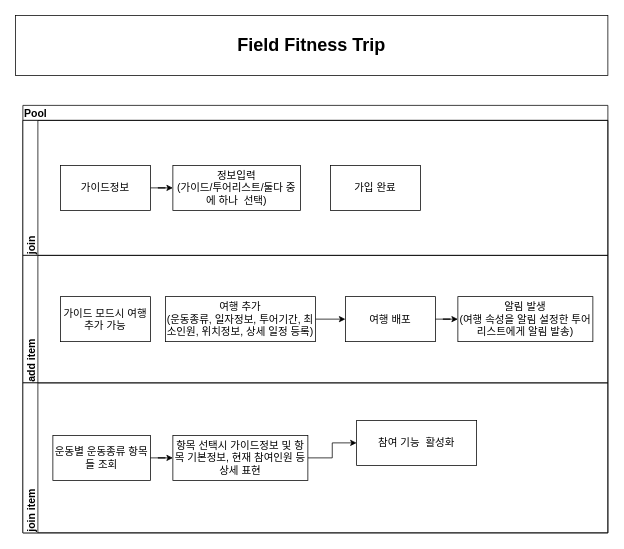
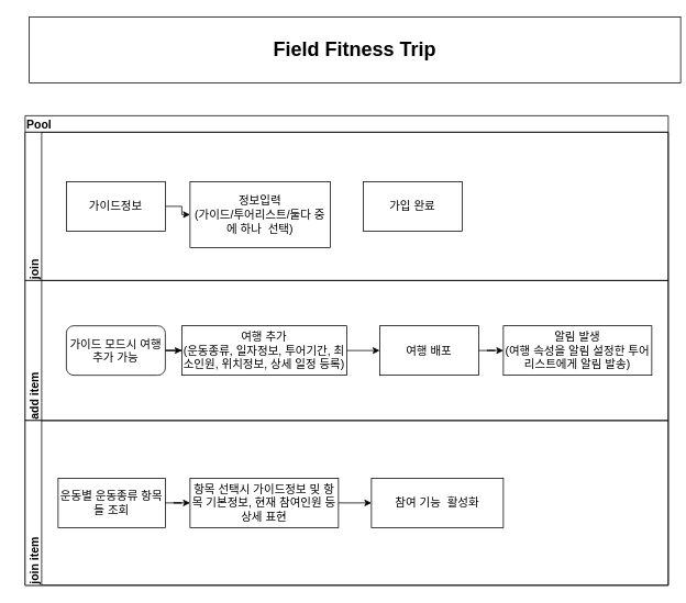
  <mxCell id="0" />
  <mxCell id="1" parent="0" />
- <mxCell id="2" value="&lt;font style=&quot;font-size: 24px&quot;&gt;&lt;b&gt;Field Fitness Trip&lt;/b&gt;&lt;/font&gt;" style="rounded=0;whiteSpace=wrap;html=1;" vertex="1" parent="1"><mxGeometry x="20" y="20" width="790" height="80" as="geometry" /></mxCell>
+ <mxCell id="2" value="&lt;font style=&quot;font-size: 24px&quot;&gt;&lt;b&gt;Field Fitness Trip&lt;/b&gt;&lt;/font&gt;" style="rounded=0;whiteSpace=wrap;html=1;" vertex="1" parent="1"><mxGeometry x="35" y="20" width="790" height="80" as="geometry" /></mxCell>
  <mxCell id="3" value="Pool" style="swimlane;childLayout=stackLayout;resizeParent=1;resizeParentMax=0;horizontal=1;startSize=20;horizontalStack=0;fontSize=14;align=left;" vertex="1" parent="1"><mxGeometry x="30" y="140" width="780" height="570" as="geometry" /></mxCell>
  <mxCell id="4" value="join" style="swimlane;startSize=20;horizontal=0;fontSize=14;align=left;" vertex="1" parent="3"><mxGeometry y="20" width="780" height="180" as="geometry" /></mxCell>
  <mxCell id="5" value="" style="edgeStyle=orthogonalEdgeStyle;rounded=0;orthogonalLoop=1;jettySize=auto;html=1;fontSize=14;" edge="1" parent="4" source="6" target="7"><mxGeometry relative="1" as="geometry" /></mxCell>
  <mxCell id="6" value="가이드정보" style="rounded=0;whiteSpace=wrap;html=1;fontSize=14;align=center;" vertex="1" parent="4"><mxGeometry x="50" y="60" width="120" height="60" as="geometry" /></mxCell>
- <mxCell id="7" value="정보입력&lt;br&gt;(가이드/투어리스트/둘다 중에 하나&amp;nbsp; 선택)" style="rounded=0;whiteSpace=wrap;html=1;fontSize=14;align=center;" vertex="1" parent="4"><mxGeometry x="200" y="60" width="170" height="60" as="geometry" /></mxCell>
+ <mxCell id="7" value="정보입력&lt;br&gt;(가이드/투어리스트/둘다 중에 하나&amp;nbsp; 선택)" style="rounded=0;whiteSpace=wrap;html=1;fontSize=14;align=center;" vertex="1" parent="4"><mxGeometry x="200" y="60" width="170" height="80" as="geometry" /></mxCell>
  <mxCell id="8" value="가입 완료" style="rounded=0;whiteSpace=wrap;html=1;fontSize=14;align=center;" vertex="1" parent="4"><mxGeometry x="410" y="60" width="120" height="60" as="geometry" /></mxCell>
  <mxCell id="9" value="add item" style="swimlane;startSize=20;horizontal=0;fontSize=14;align=left;" vertex="1" parent="3"><mxGeometry y="200" width="780" height="170" as="geometry" /></mxCell>
- <mxCell id="11" value="가이드 모드시 여행 추가 가능" style="rounded=0;whiteSpace=wrap;html=1;fontSize=14;align=center;" vertex="1" parent="9"><mxGeometry x="50" y="55" width="120" height="60" as="geometry" /></mxCell>
+ <mxCell id="10" value="" style="edgeStyle=orthogonalEdgeStyle;rounded=0;orthogonalLoop=1;jettySize=auto;html=1;fontSize=14;" edge="1" parent="9" source="11" target="13"><mxGeometry relative="1" as="geometry" /></mxCell>
+ <mxCell id="11" value="가이드 모드시 여행 추가 가능" style="whiteSpace=wrap;html=1;fontSize=14;align=center;rounded=1;" vertex="1" parent="9"><mxGeometry x="50" y="55" width="120" height="60" as="geometry" /></mxCell>
  <mxCell id="12" value="" style="edgeStyle=orthogonalEdgeStyle;rounded=0;orthogonalLoop=1;jettySize=auto;html=1;fontSize=14;" edge="1" parent="9" source="13" target="14"><mxGeometry relative="1" as="geometry" /></mxCell>
  <mxCell id="13" value="여행 추가&lt;br&gt;(운동종류, 일자정보, 투어기간, 최소인원, 위치정보, 상세 일정 등록)" style="rounded=0;whiteSpace=wrap;html=1;fontSize=14;align=center;" vertex="1" parent="9"><mxGeometry x="190" y="55" width="200" height="60" as="geometry" /></mxCell>
  <mxCell id="14" value="여행 배포" style="rounded=0;whiteSpace=wrap;html=1;fontSize=14;align=center;" vertex="1" parent="9"><mxGeometry x="430" y="55" width="120" height="60" as="geometry" /></mxCell>
  <mxCell id="15" value="join item" style="swimlane;startSize=20;horizontal=0;fontSize=14;align=left;" vertex="1" parent="3"><mxGeometry y="370" width="780" height="200" as="geometry" /></mxCell>
  <mxCell id="16" value="운동별 운동종류 항목들 조회" style="rounded=0;whiteSpace=wrap;html=1;fontSize=14;align=center;" vertex="1" parent="15"><mxGeometry x="40" y="70" width="130" height="60" as="geometry" /></mxCell>
  <mxCell id="17" value="알림 발생&lt;br&gt;(여행 속성을 알림 설정한 투어리스트에게 알림 발송)" style="rounded=0;whiteSpace=wrap;html=1;fontSize=14;align=center;" vertex="1" parent="1"><mxGeometry x="610" y="395" width="180" height="60" as="geometry" /></mxCell>
  <mxCell id="18" value="" style="edgeStyle=orthogonalEdgeStyle;rounded=0;orthogonalLoop=1;jettySize=auto;html=1;fontSize=14;" edge="1" parent="1" source="14" target="17"><mxGeometry relative="1" as="geometry" /></mxCell>
  <mxCell id="19" value="" style="edgeStyle=orthogonalEdgeStyle;rounded=0;orthogonalLoop=1;jettySize=auto;html=1;fontSize=14;" edge="1" parent="1" source="20" target="22"><mxGeometry relative="1" as="geometry" /></mxCell>
  <mxCell id="20" value="항목 선택시 가이드정보 및 항목 기본정보, 현재 참여인원 등 상세 표현" style="rounded=0;whiteSpace=wrap;html=1;fontSize=14;align=center;" vertex="1" parent="1"><mxGeometry x="230" y="580" width="180" height="60" as="geometry" /></mxCell>
  <mxCell id="21" value="" style="edgeStyle=orthogonalEdgeStyle;rounded=0;orthogonalLoop=1;jettySize=auto;html=1;fontSize=14;" edge="1" parent="1" source="16" target="20"><mxGeometry relative="1" as="geometry" /></mxCell>
- <mxCell id="22" value="참여 기능&amp;nbsp; 활성화" style="rounded=0;whiteSpace=wrap;html=1;fontSize=14;align=center;" vertex="1" parent="1"><mxGeometry x="475" y="560" width="160" height="60" as="geometry" /></mxCell>
+ <mxCell id="22" value="참여 기능&amp;nbsp; 활성화" style="rounded=0;whiteSpace=wrap;html=1;fontSize=14;align=center;" vertex="1" parent="1"><mxGeometry x="450" y="580" width="160" height="60" as="geometry" /></mxCell>
